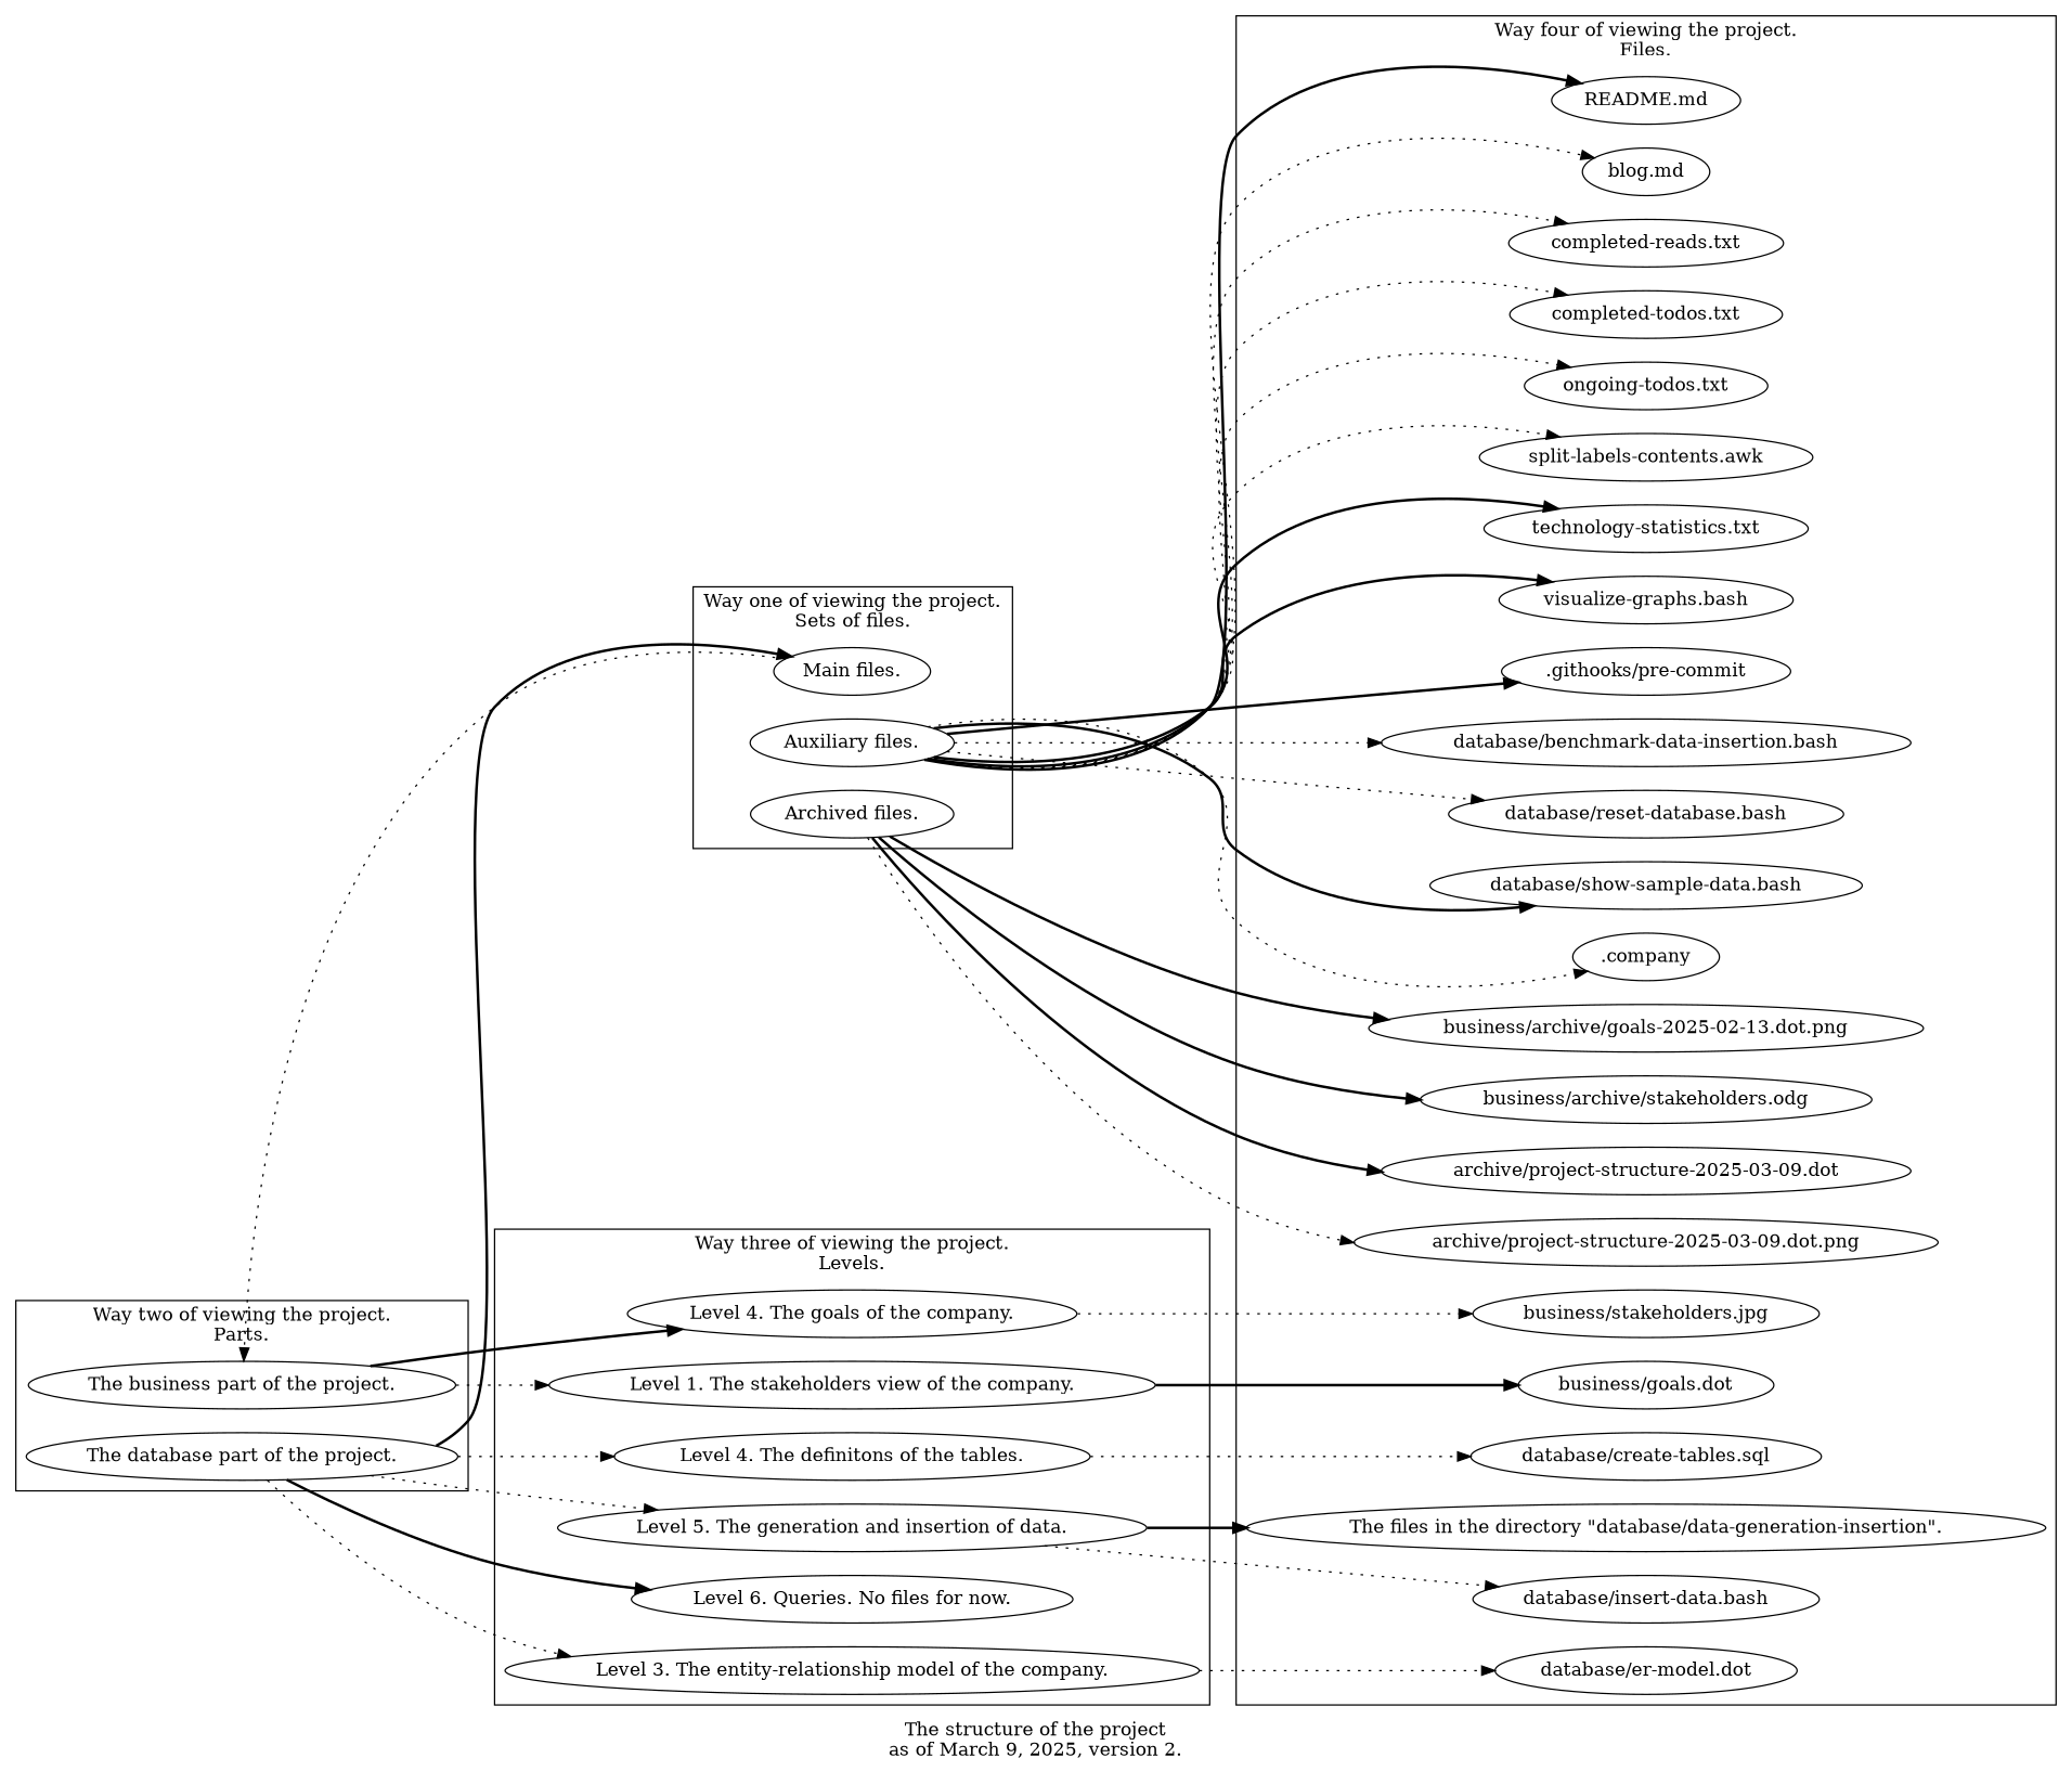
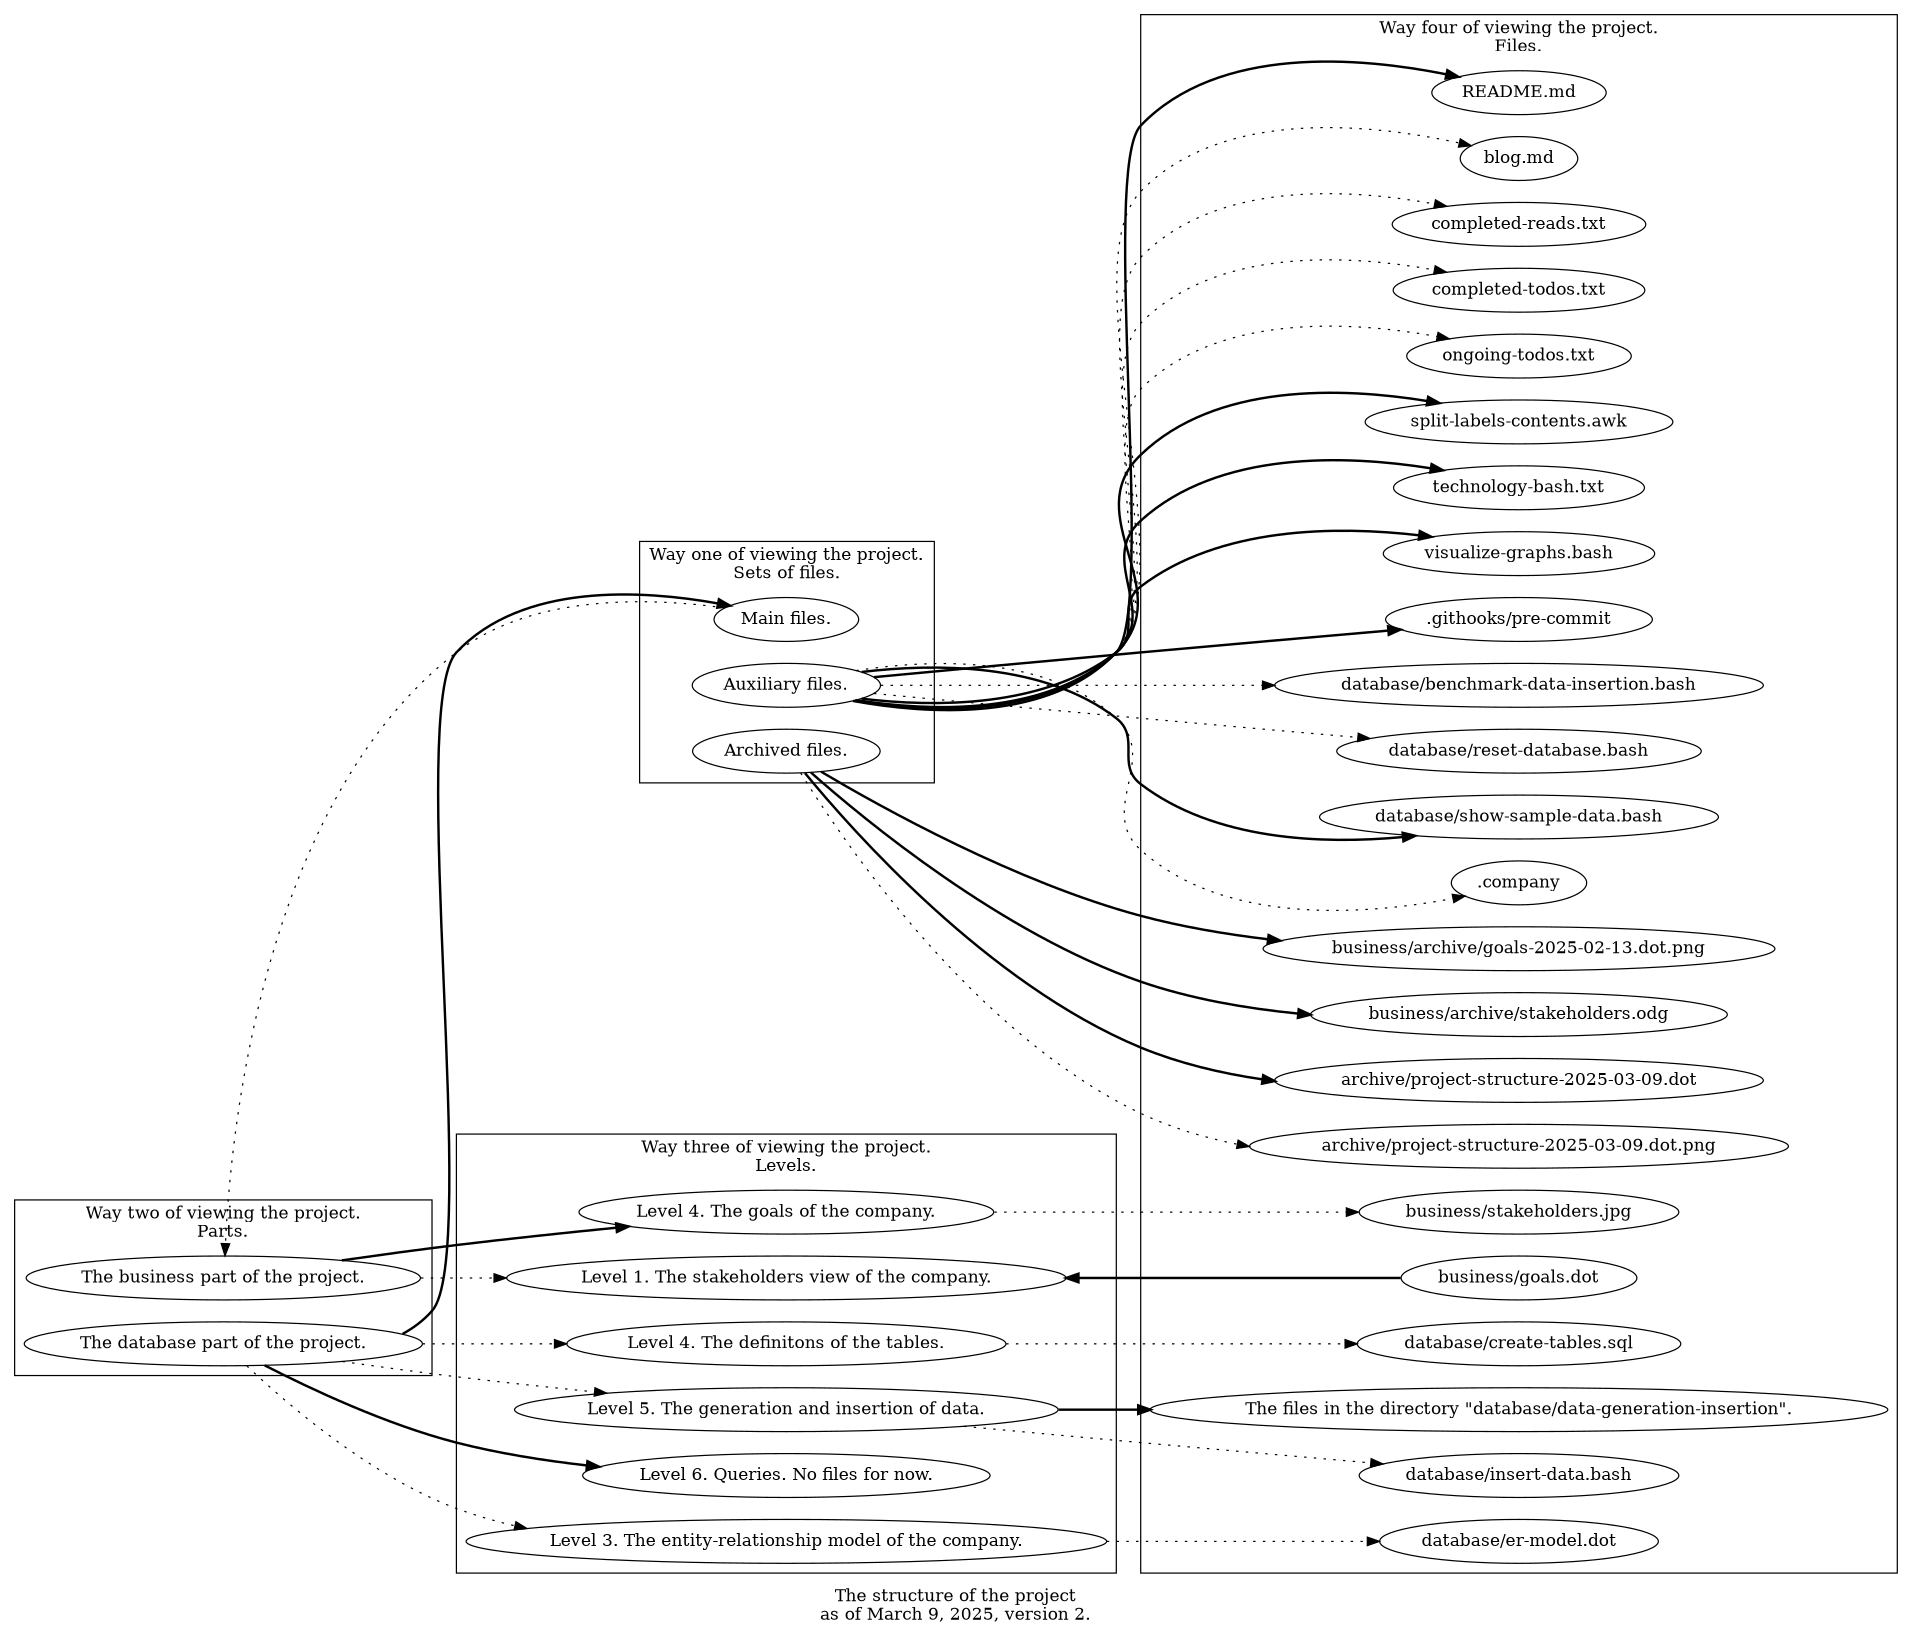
  digraph {
    label="The structure of the project\nas of March 9, 2025, version 2."
    rankdir=LR
    edge [style=dotted]
    n1 [label="Main files."]
    n2 [label="Auxiliary files."]
    n3 [label="Archived files."]
    n4 [label="The business part of the project."]
    n5 [label="The database part of the project."]
    n6 [label="business/goals.dot"]
    n7 [label="business/stakeholders.jpg"]
    n8 [label="database/er-model.dot"]
    n9 [label="database/create-tables.sql"]
    n10 [label="The files in the directory \"database/data-generation-insertion\"."]
    n11 [label="database/insert-data.bash"]
    n12 [label=".githooks/pre-commit"]
    n13 [label="database/benchmark-data-insertion.bash"]
    n14 [label="database/reset-database.bash"]
    n15 [label="database/show-sample-data.bash"]
    n16 [label=".company"]
    n17 [label="README.md"]
    n18 [label="blog.md"]
    n19 [label="completed-reads.txt"]
    n20 [label="completed-todos.txt"]
    n21 [label="ongoing-todos.txt"]
    n22 [label="split-labels-contents.awk"]
-   n23 [label="technology-statistics.txt"]
+   n23 [label="technology-bash.txt"]
    n24 [label="visualize-graphs.bash"]
    n25 [label="archive/project-structure-2025-03-09.dot"]
    n26 [label="archive/project-structure-2025-03-09.dot.png"]
    n27 [label="business/archive/goals-2025-02-13.dot.png"]
    n28 [label="business/archive/stakeholders.odg"]
    n29 [label="Level 1. The stakeholders view of the company."]
    n30 [label="Level 4. The goals of the company."]
    n31 [label="Level 3. The entity-relationship model of the company."]
    n32 [label="Level 4. The definitons of the tables."]
    n33 [label="Level 5. The generation and insertion of data."]
    n34 [label="Level 6. Queries. No files for now."]
    subgraph sub_1 {
      cluster=true
      label="Way one of viewing the project.\nSets of files."
      n1
      n2
      n3
    }
    subgraph sub_2 {
      cluster=true
      label="Way two of viewing the project.\nParts."
      n4
      n5
    }
    subgraph sub_3 {
      cluster=true
      label="Way four of viewing the project.\nFiles."
      n6
      n7
      n8
      n9
      n10
      n11
      n12
      n13
      n14
      n15
      n16
      n17
      n18
      n19
      n20
      n21
      n22
      n23
      n24
      n25
      n26
      n27
      n28
    }
    subgraph sub_4 {
      cluster=true
      label="Way three of viewing the project.\nLevels."
      n29
      n30
      n31
      n32
      n33
      n34
    }
    n1 -> n4
    n2 -> n12 [style=bold]
    n2 -> n13
    n2 -> n14
    n2 -> n15 [style=bold]
    n2 -> n16
    n2 -> n17 [style=bold]
    n2 -> n18
    n2 -> n19
    n2 -> n20
    n2 -> n21
-   n2 -> n22
+   n2 -> n22 [style=bold]
    n2 -> n23 [style=bold]
    n2 -> n24 [style=bold]
    n3 -> n25 [style=bold]
    n3 -> n26
    n3 -> n27 [style=bold]
    n3 -> n28 [style=bold]
    n4 -> n29
    n4 -> n30 [style=bold]
    n5 -> n1 [style=bold]
    n5 -> n31
    n5 -> n32
    n5 -> n33
    n5 -> n34 [style=bold]
-   n29 -> n6 [style=bold]
+   n6 -> n29 [style=bold]
    n30 -> n7
    n31 -> n8
    n32 -> n9
    n33 -> n10 [style=bold]
    n33 -> n11
  }
